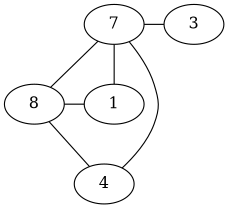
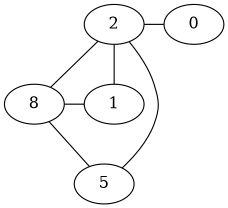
  graph {
-   2 [label=7]
-   3
+   2
+   3 [label=0]
    1
    n4 [label=8]
-   4
+   4 [label=5]
    subgraph sub_1 {
      rank=same
      2
      3
    }
    subgraph sub_2 {
      rank=same
      1
      n4
    }
    2 -- 3
    2 -- 1
    2 -- n4
    2 -- 4
    n4 -- 1
    n4 -- 4
  }
